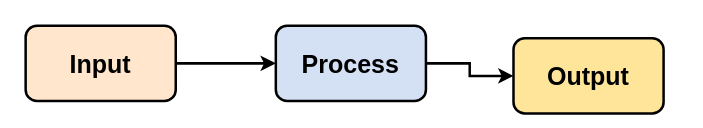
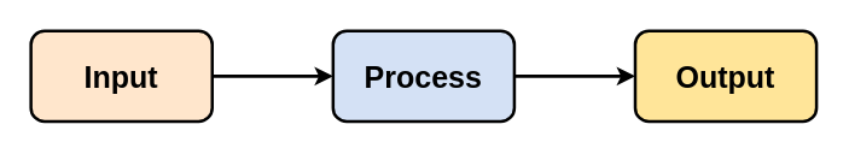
  <mxCell id="0" />
  <mxCell id="1" parent="0" />
  <mxCell id="2" style="edgeStyle=orthogonalEdgeStyle;rounded=0;orthogonalLoop=1;jettySize=auto;html=1;exitX=1;exitY=0.5;exitDx=0;exitDy=0;entryX=0;entryY=0.5;entryDx=0;entryDy=0;fontSize=12;strokeWidth=2;" edge="1" parent="1" source="3" target="5"><mxGeometry relative="1" as="geometry" /></mxCell>
  <mxCell id="3" value="Input" style="rounded=1;whiteSpace=wrap;html=1;fillColor=#ffe6cc;strokeWidth=2;fontSize=20;fontStyle=1;" vertex="1" parent="1"><mxGeometry x="20" y="20" width="120" height="60" as="geometry" /></mxCell>
  <mxCell id="4" style="edgeStyle=orthogonalEdgeStyle;rounded=0;orthogonalLoop=1;jettySize=auto;html=1;exitX=1;exitY=0.5;exitDx=0;exitDy=0;entryX=0;entryY=0.5;entryDx=0;entryDy=0;strokeWidth=2;" edge="1" parent="1" source="5" target="6"><mxGeometry relative="1" as="geometry" /></mxCell>
  <mxCell id="5" value="Process" style="rounded=1;whiteSpace=wrap;html=1;strokeWidth=2;fillColor=#D4E1F5;fontSize=20;fontStyle=1" vertex="1" parent="1"><mxGeometry x="220" y="20" width="120" height="60" as="geometry" /></mxCell>
- <mxCell id="6" value="Output" style="rounded=1;whiteSpace=wrap;html=1;fontSize=20;fontStyle=1;strokeWidth=2;fillColor=#FFE599;" vertex="1" parent="1"><mxGeometry x="410" y="30" width="120" height="60" as="geometry" /></mxCell>
+ <mxCell id="6" value="Output" style="rounded=1;whiteSpace=wrap;html=1;fontSize=20;fontStyle=1;strokeWidth=2;fillColor=#FFE599;" vertex="1" parent="1"><mxGeometry x="420" y="20" width="120" height="60" as="geometry" /></mxCell>
